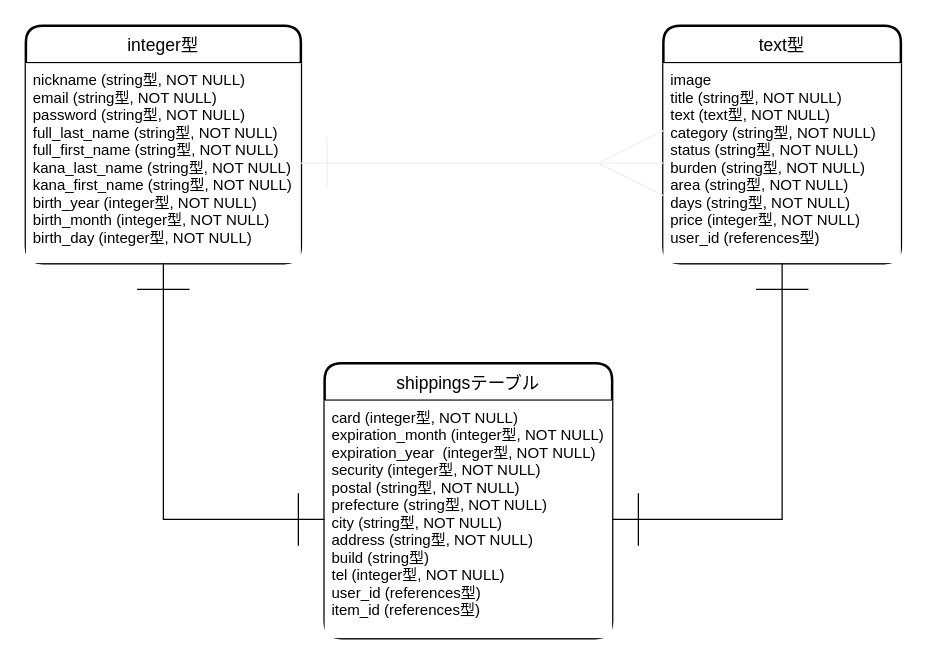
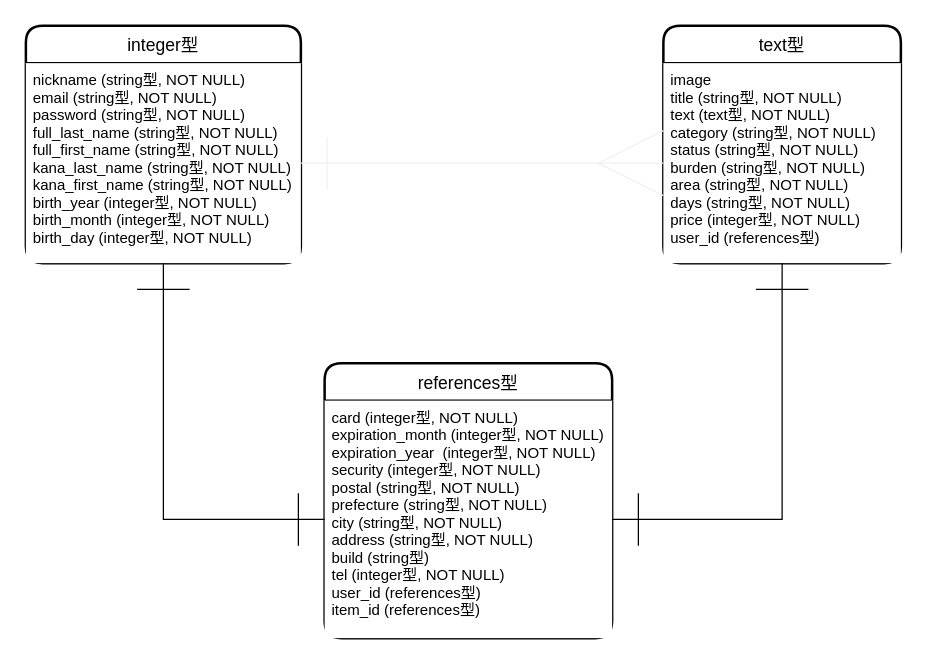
  <mxCell id="0" />
  <mxCell id="1" parent="0" />
  <mxCell id="2" value="integer型" style="swimlane;childLayout=stackLayout;horizontal=1;startSize=30;horizontalStack=0;rounded=1;fontSize=14;fontStyle=0;strokeWidth=2;resizeParent=0;resizeLast=1;shadow=0;dashed=0;align=center;labelBackgroundColor=none;" vertex="1" parent="1"><mxGeometry x="20" y="20" width="220" height="190" as="geometry" /></mxCell>
  <mxCell id="3" value="nickname (string型, NOT NULL)&#10;email (string型, NOT NULL)&#10;password (string型, NOT NULL)&#10;full_last_name (string型, NOT NULL)&#10;full_first_name (string型, NOT NULL)&#10;kana_last_name (string型, NOT NULL)&#10;kana_first_name (string型, NOT NULL)&#10;birth_year (integer型, NOT NULL)&#10;birth_month (integer型, NOT NULL)&#10;birth_day (integer型, NOT NULL)&#10;" style="align=left;strokeColor=none;spacingLeft=4;fontSize=12;verticalAlign=top;resizable=0;rotatable=0;part=1;labelBackgroundColor=none;" vertex="1" parent="2"><mxGeometry y="30" width="220" height="160" as="geometry" /></mxCell>
  <mxCell id="4" value="text型" style="swimlane;childLayout=stackLayout;horizontal=1;startSize=30;horizontalStack=0;rounded=1;fontSize=14;fontStyle=0;strokeWidth=2;resizeParent=0;resizeLast=1;shadow=0;dashed=0;align=center;" vertex="1" parent="1"><mxGeometry x="530" y="20" width="190" height="190" as="geometry" /></mxCell>
  <mxCell id="5" value="image&#10;title (string型, NOT NULL)&#10;text (text型, NOT NULL)&#10;category (string型, NOT NULL)&#10;status (string型, NOT NULL)&#10;burden (string型, NOT NULL)&#10;area (string型, NOT NULL)&#10;days (string型, NOT NULL)&#10;price (integer型, NOT NULL)&#10;user_id (references型)" style="align=left;strokeColor=none;spacingLeft=4;fontSize=12;verticalAlign=top;resizable=0;rotatable=0;part=1;" vertex="1" parent="4"><mxGeometry y="30" width="190" height="160" as="geometry" /></mxCell>
- <mxCell id="6" value="shippingsテーブル" style="swimlane;childLayout=stackLayout;horizontal=1;startSize=30;horizontalStack=0;rounded=1;fontSize=14;fontStyle=0;strokeWidth=2;resizeParent=0;resizeLast=1;shadow=0;dashed=0;align=center;" vertex="1" parent="1"><mxGeometry x="259" y="290" width="230" height="220" as="geometry" /></mxCell>
+ <mxCell id="6" value="references型" style="swimlane;childLayout=stackLayout;horizontal=1;startSize=30;horizontalStack=0;rounded=1;fontSize=14;fontStyle=0;strokeWidth=2;resizeParent=0;resizeLast=1;shadow=0;dashed=0;align=center;" vertex="1" parent="1"><mxGeometry x="259" y="290" width="230" height="220" as="geometry" /></mxCell>
  <mxCell id="7" value="card (integer型, NOT NULL)&#10;expiration_month (integer型, NOT NULL)&#10;expiration_year  (integer型, NOT NULL)&#10;security (integer型, NOT NULL)&#10;postal (string型, NOT NULL)&#10;prefecture (string型, NOT NULL)&#10;city (string型, NOT NULL)&#10;address (string型, NOT NULL)&#10;build (string型)&#10;tel (integer型, NOT NULL)&#10;user_id (references型)&#10;item_id (references型)" style="align=left;strokeColor=none;spacingLeft=4;fontSize=12;verticalAlign=top;resizable=0;rotatable=0;part=1;" vertex="1" parent="6"><mxGeometry y="30" width="230" height="190" as="geometry" /></mxCell>
  <mxCell id="8" style="edgeStyle=orthogonalEdgeStyle;rounded=0;orthogonalLoop=1;jettySize=auto;html=1;exitX=0.5;exitY=1;exitDx=0;exitDy=0;entryX=0;entryY=0.5;entryDx=0;entryDy=0;endArrow=ERone;endFill=0;startArrow=ERone;startFill=0;endSize=40;startSize=40;" edge="1" parent="1" source="3" target="7"><mxGeometry relative="1" as="geometry" /></mxCell>
  <mxCell id="9" style="edgeStyle=orthogonalEdgeStyle;rounded=0;orthogonalLoop=1;jettySize=auto;html=1;exitX=0.5;exitY=1;exitDx=0;exitDy=0;entryX=1;entryY=0.5;entryDx=0;entryDy=0;endArrow=ERone;endFill=0;startArrow=ERone;startFill=0;endSize=40;startSize=40;" edge="1" parent="1" source="5" target="7"><mxGeometry relative="1" as="geometry" /></mxCell>
  <mxCell id="10" style="edgeStyle=orthogonalEdgeStyle;rounded=0;orthogonalLoop=1;jettySize=auto;html=1;exitX=1;exitY=0.5;exitDx=0;exitDy=0;entryX=0;entryY=0.5;entryDx=0;entryDy=0;startArrow=ERone;startFill=0;endArrow=ERmany;endFill=0;strokeColor=#f0f0f0;endSize=50;startSize=40;" edge="1" parent="1" source="3" target="5"><mxGeometry relative="1" as="geometry" /></mxCell>
